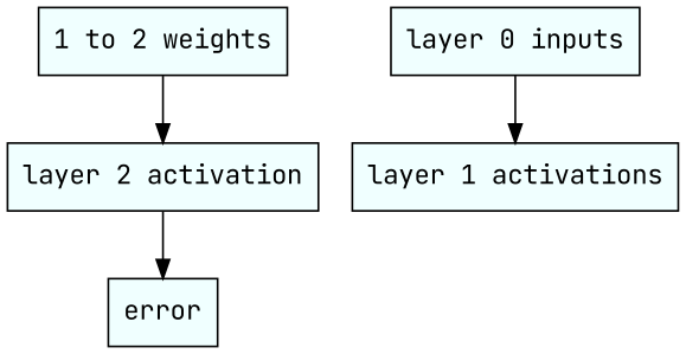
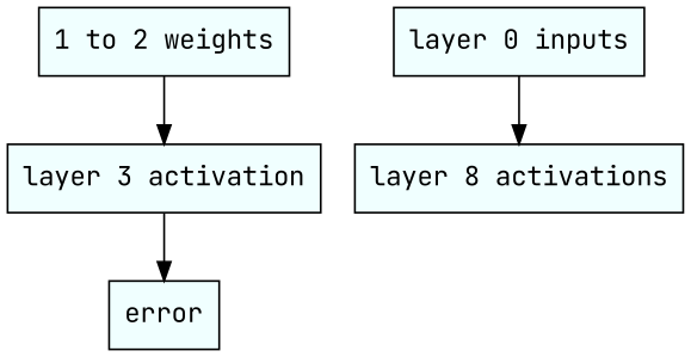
  digraph {
    fontname="JetBrains Mono"
    splines=line
    node [fillcolor=azure fontname="JetBrains Mono" shape=rect style=filled]
    edge [fontname="JetBrains Mono"]
    n1 [label=error]
-   n2 [label="layer 2 activation"]
-   n3 [label="layer 1 activations"]
+   n2 [label="layer 3 activation"]
+   n3 [label="layer 8 activations"]
    n4 [label="layer 0 inputs"]
    n5 [label="1 to 2 weights"]
    n2 -> n1
    n4 -> n3
    n5 -> n2
  }
